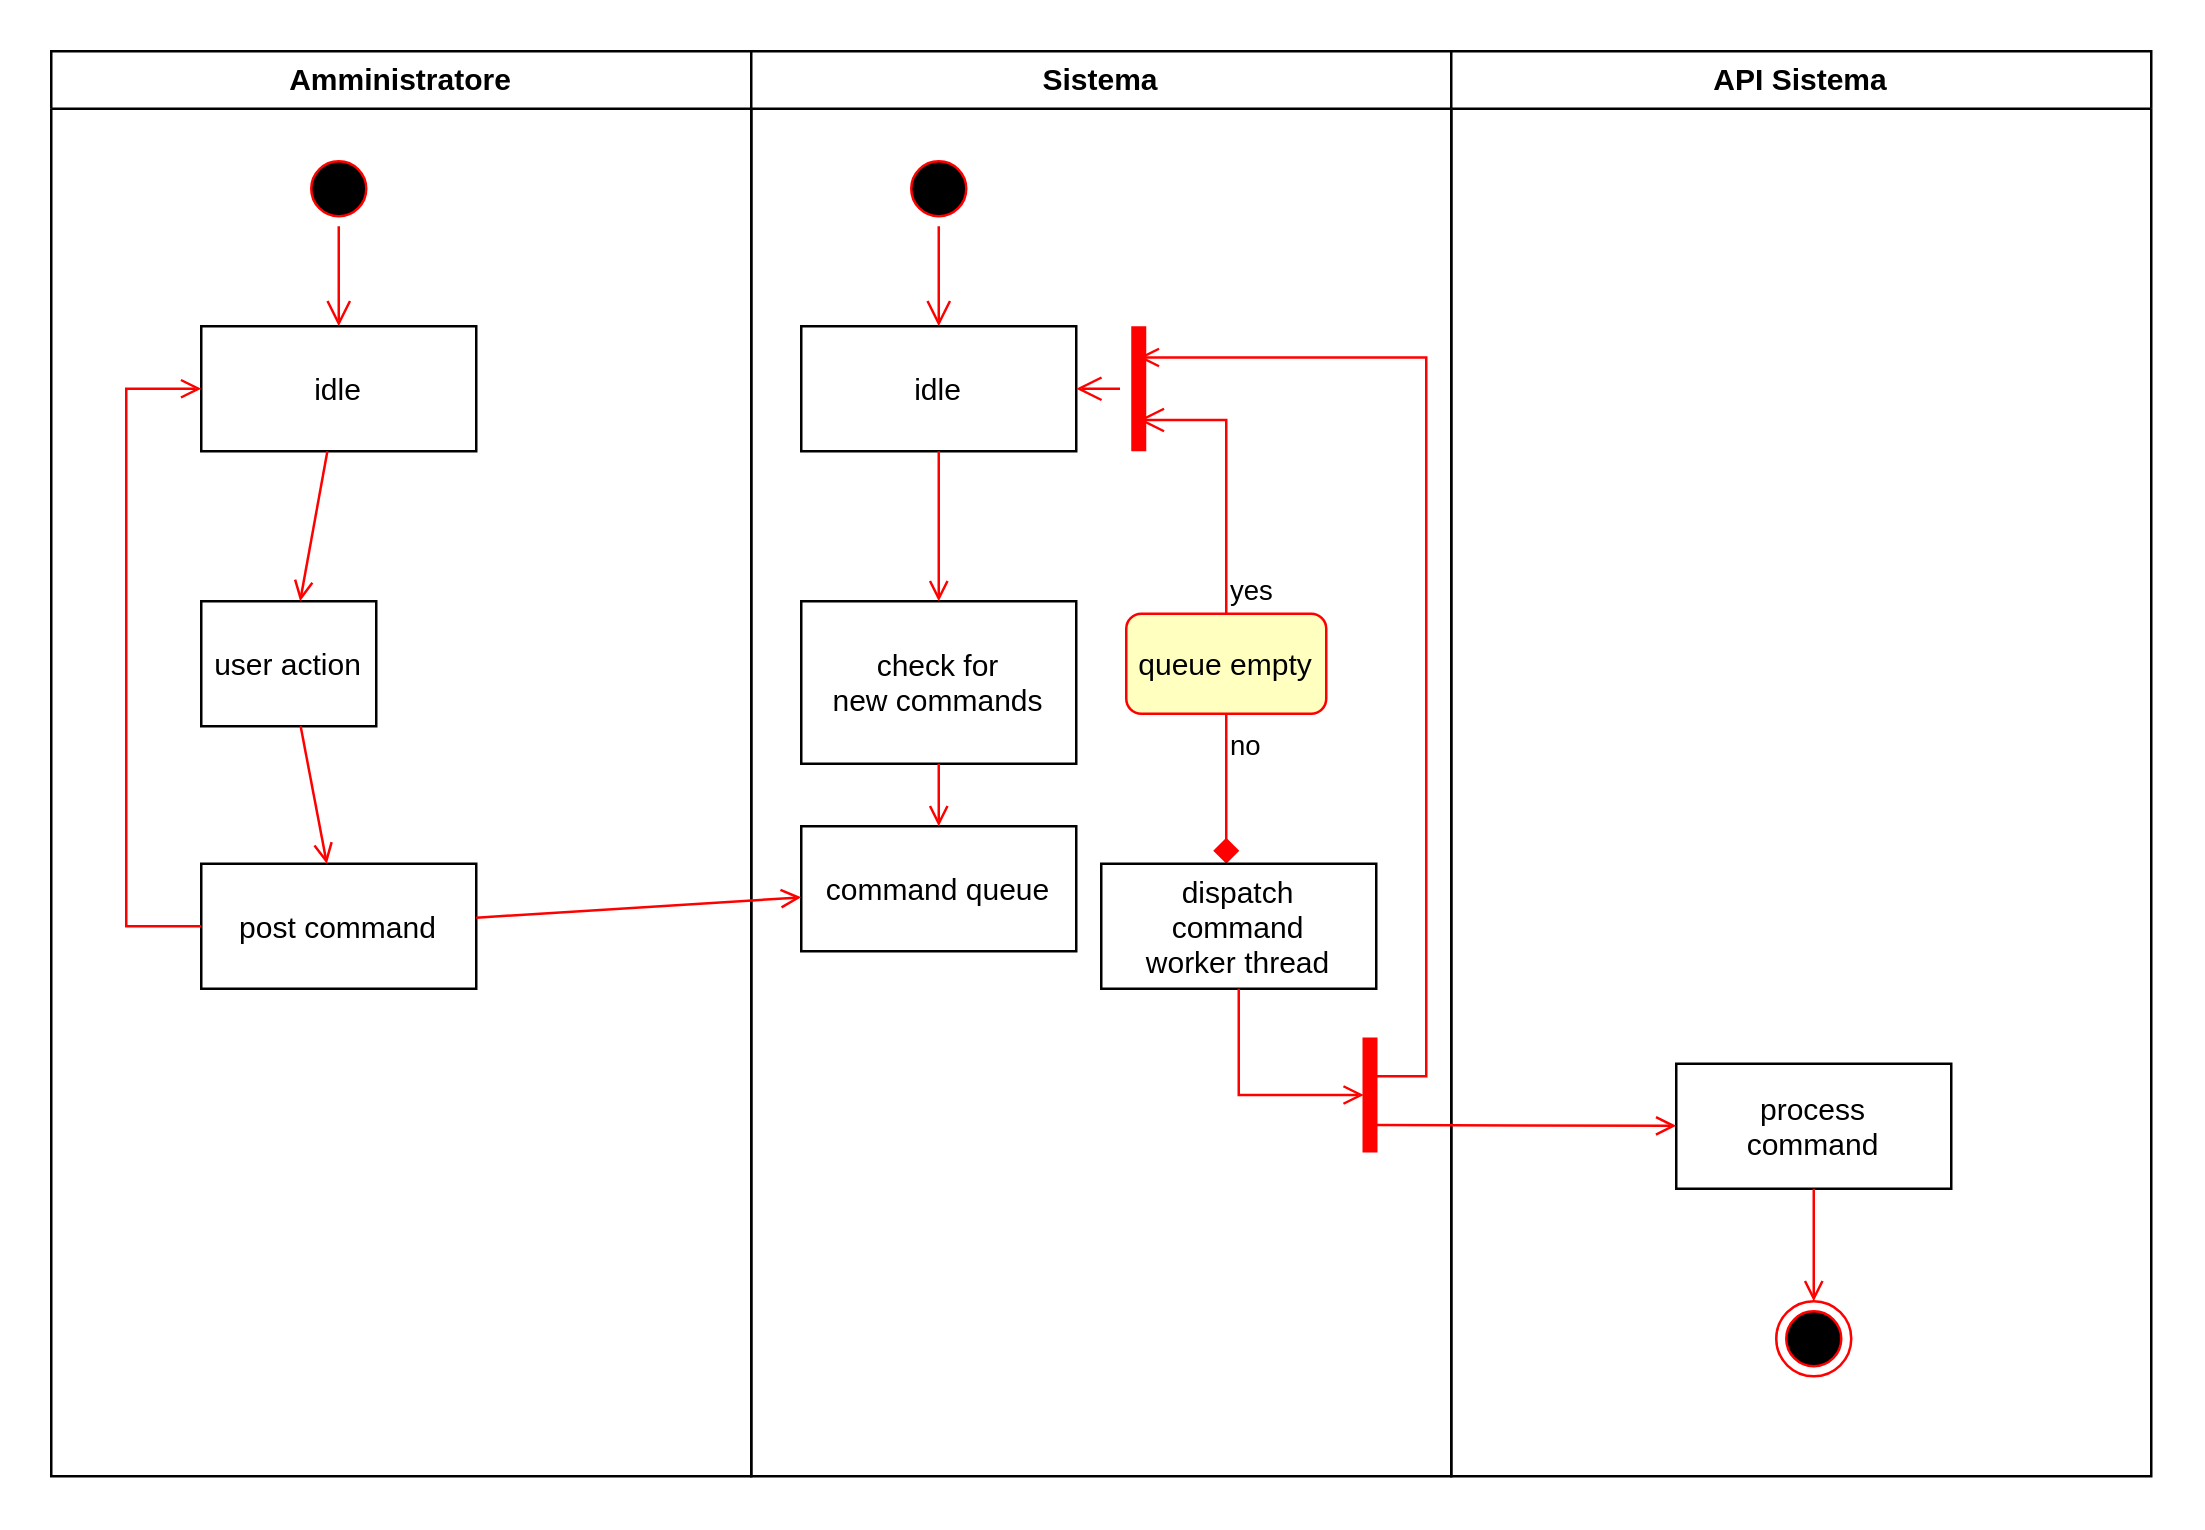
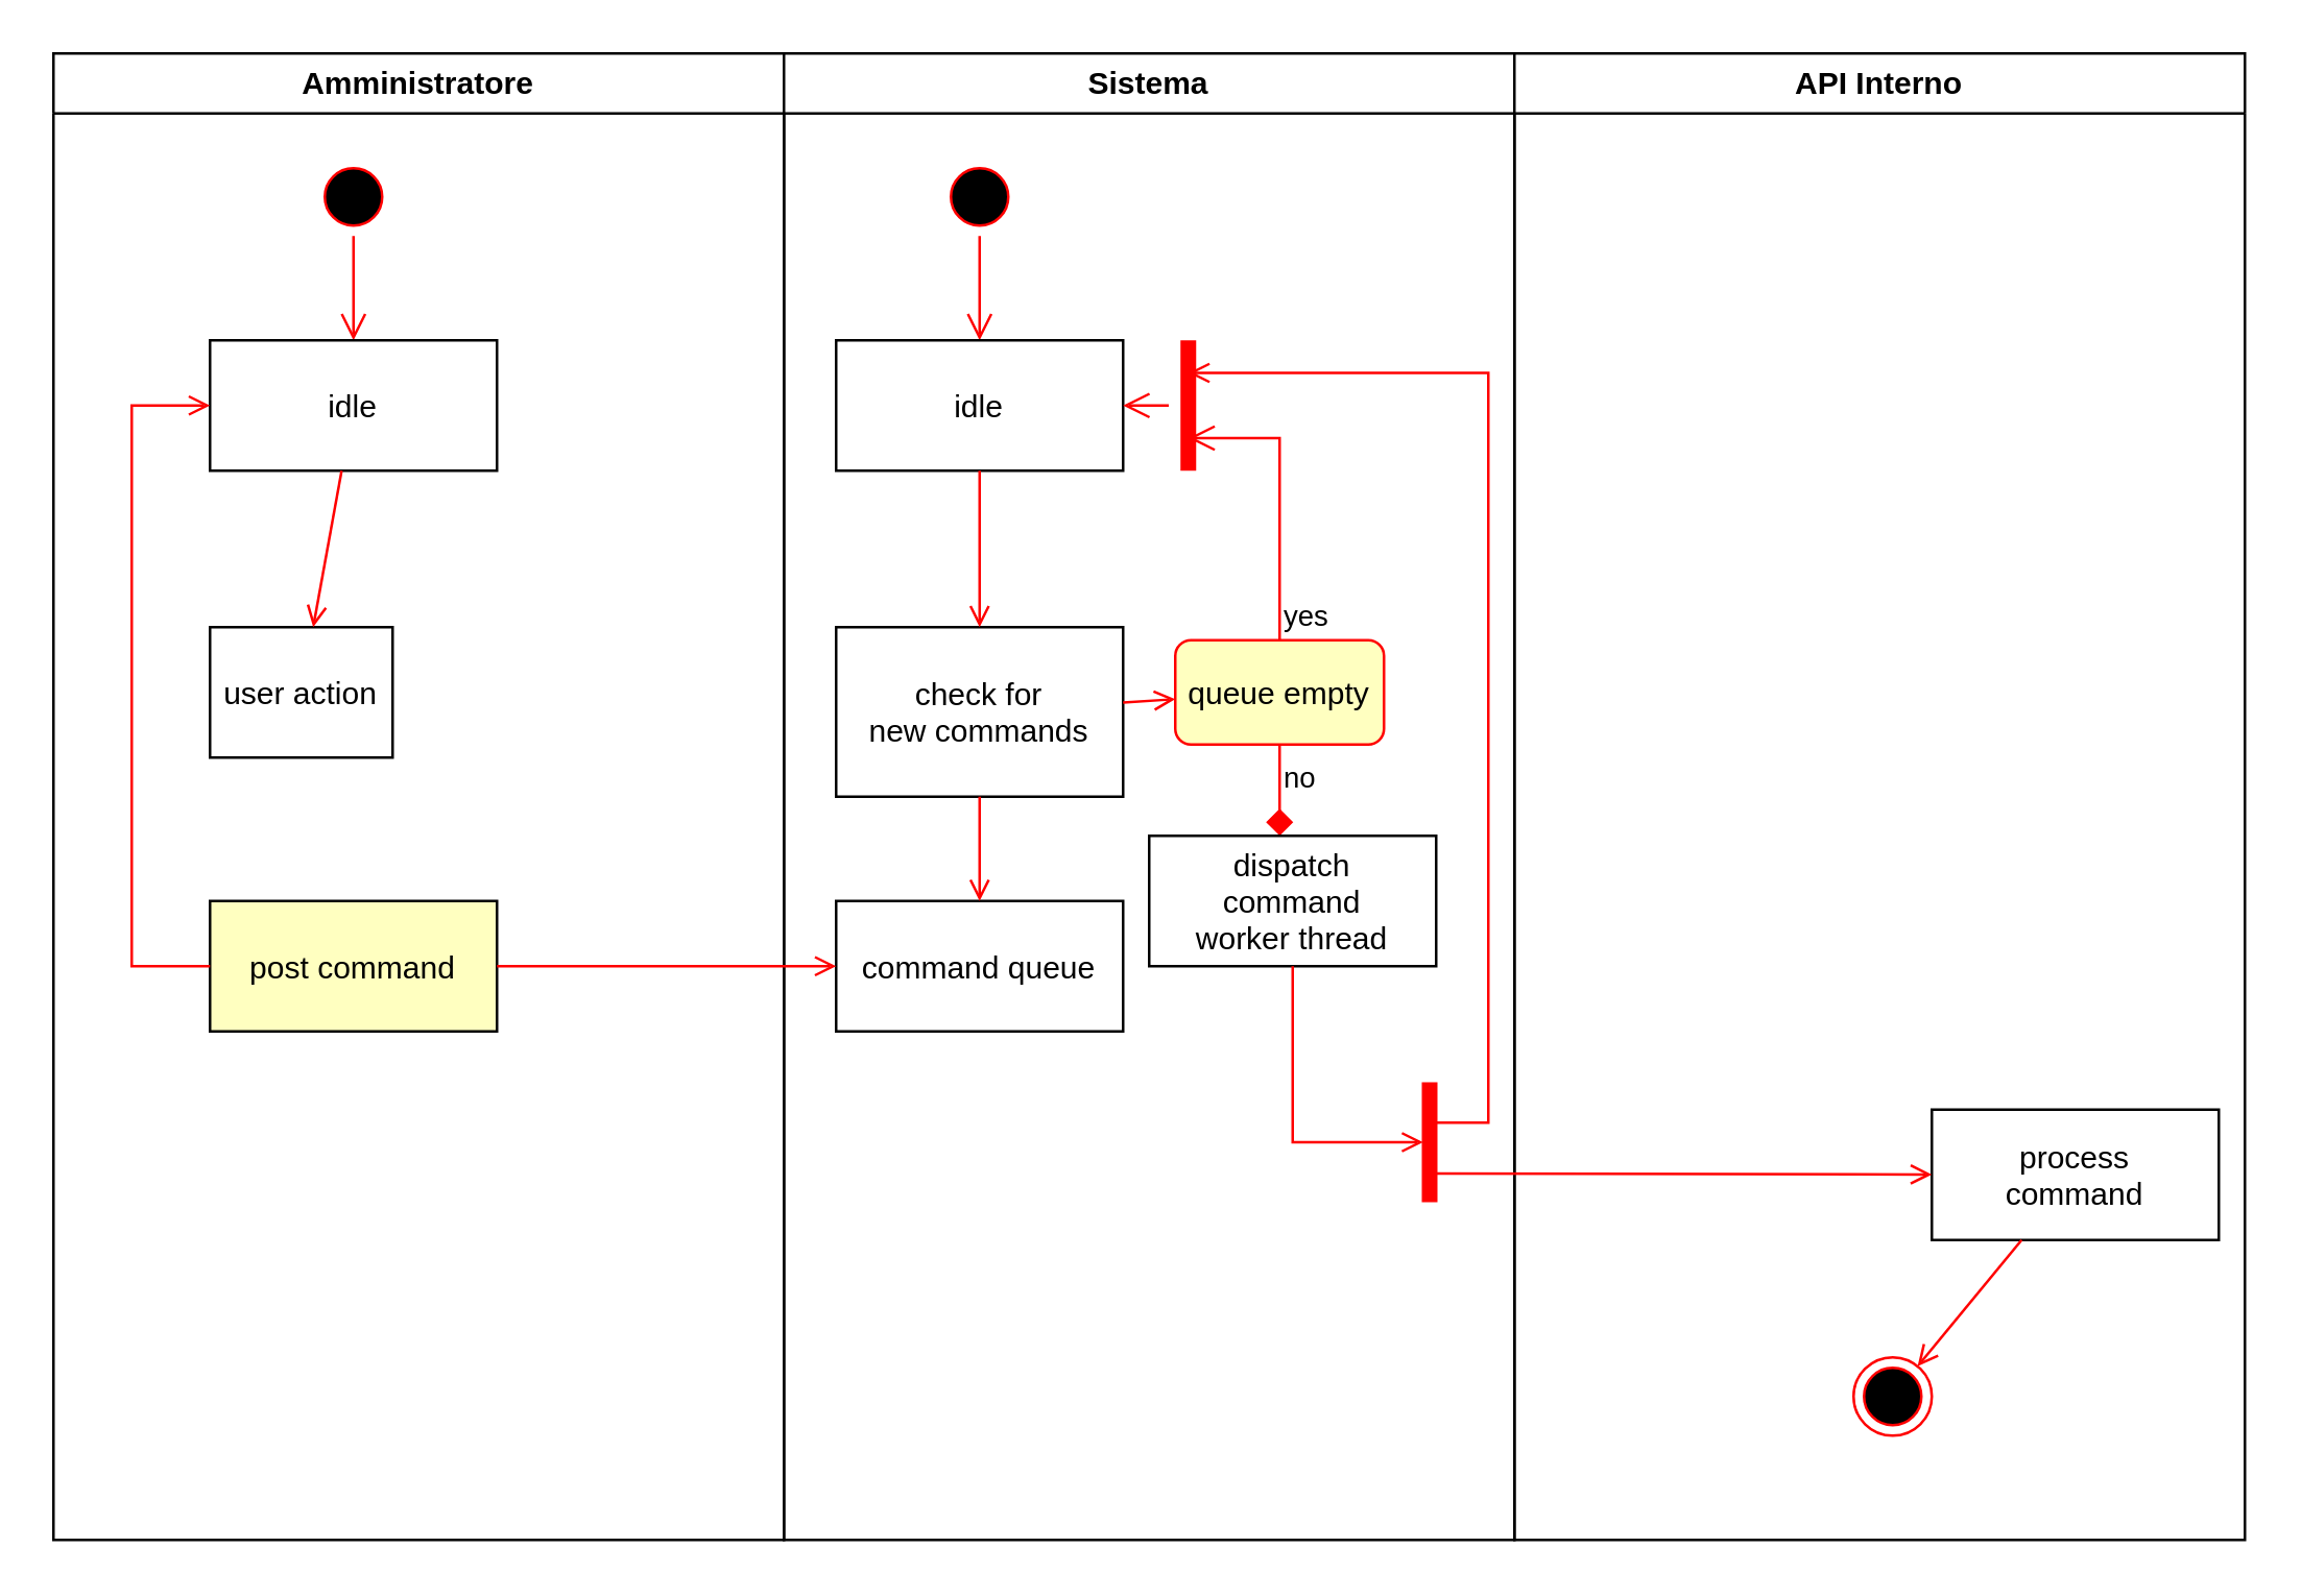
  <mxCell id="0" />
  <mxCell id="1" parent="0" />
  <mxCell id="2" value="Amministratore" style="swimlane;whiteSpace=wrap;startSize=23;" vertex="1" parent="1"><mxGeometry x="20" y="20" width="280" height="570" as="geometry" /></mxCell>
  <mxCell id="3" value="" style="ellipse;shape=startState;fillColor=#000000;strokeColor=#ff0000;" vertex="1" parent="2"><mxGeometry x="100" y="40" width="30" height="30" as="geometry" /></mxCell>
  <mxCell id="4" value="" style="edgeStyle=elbowEdgeStyle;elbow=horizontal;verticalAlign=bottom;endArrow=open;endSize=8;strokeColor=#FF0000;endFill=1;rounded=0" edge="1" parent="2" source="3" target="5"><mxGeometry x="100" y="40" as="geometry"><mxPoint x="115" y="110" as="targetPoint" /></mxGeometry></mxCell>
  <mxCell id="5" value="idle" style="" vertex="1" parent="2"><mxGeometry x="60" y="110" width="110" height="50" as="geometry" /></mxCell>
  <mxCell id="6" value="user action" style="" vertex="1" parent="2"><mxGeometry x="60" y="220" width="70" height="50" as="geometry" /></mxCell>
  <mxCell id="7" value="" style="endArrow=open;strokeColor=#FF0000;endFill=1;rounded=0" edge="1" parent="2" source="5" target="6"><mxGeometry relative="1" as="geometry" /></mxCell>
- <mxCell id="8" value="post command" style="" vertex="1" parent="2"><mxGeometry x="60" y="325" width="110" height="50" as="geometry" /></mxCell>
- <mxCell id="9" value="" style="endArrow=open;strokeColor=#FF0000;endFill=1;rounded=0" edge="1" parent="2" source="6" target="8"><mxGeometry relative="1" as="geometry" /></mxCell>
+ <mxCell id="8" value="post command" style="fillColor=#ffffc0;" vertex="1" parent="2"><mxGeometry x="60" y="325" width="110" height="50" as="geometry" /></mxCell>
  <mxCell id="10" value="" style="edgeStyle=elbowEdgeStyle;elbow=horizontal;strokeColor=#FF0000;endArrow=open;endFill=1;rounded=0" edge="1" parent="2" source="8" target="5"><mxGeometry width="100" height="100" relative="1" as="geometry"><mxPoint x="160" y="290" as="sourcePoint" /><mxPoint x="260" y="190" as="targetPoint" /><Array as="points"><mxPoint x="30" y="250" /></Array></mxGeometry></mxCell>
  <mxCell id="11" value="Sistema" style="swimlane;whiteSpace=wrap" vertex="1" parent="1"><mxGeometry x="300" y="20" width="280" height="570" as="geometry" /></mxCell>
  <mxCell id="12" value="" style="ellipse;shape=startState;fillColor=#000000;strokeColor=#ff0000;" vertex="1" parent="11"><mxGeometry x="60" y="40" width="30" height="30" as="geometry" /></mxCell>
  <mxCell id="13" value="" style="edgeStyle=elbowEdgeStyle;elbow=horizontal;verticalAlign=bottom;endArrow=open;endSize=8;strokeColor=#FF0000;endFill=1;rounded=0" edge="1" parent="11" source="12" target="14"><mxGeometry x="40" y="20" as="geometry"><mxPoint x="55" y="90" as="targetPoint" /></mxGeometry></mxCell>
  <mxCell id="14" value="idle" style="" vertex="1" parent="11"><mxGeometry x="20" y="110" width="110" height="50" as="geometry" /></mxCell>
  <mxCell id="15" value="check for &#10;new commands" style="" vertex="1" parent="11"><mxGeometry x="20" y="220" width="110" height="65" as="geometry" /></mxCell>
  <mxCell id="16" value="" style="endArrow=open;strokeColor=#FF0000;endFill=1;rounded=0" edge="1" parent="11" source="14" target="15"><mxGeometry relative="1" as="geometry" /></mxCell>
- <mxCell id="17" value="command queue" style="" vertex="1" parent="11"><mxGeometry x="20" y="310" width="110" height="50" as="geometry" /></mxCell>
+ <mxCell id="17" value="command queue" style="" vertex="1" parent="11"><mxGeometry x="20" y="325" width="110" height="50" as="geometry" /></mxCell>
  <mxCell id="18" value="" style="endArrow=open;strokeColor=#FF0000;endFill=1;rounded=0" edge="1" parent="11" source="15" target="17"><mxGeometry relative="1" as="geometry" /></mxCell>
  <mxCell id="19" value="queue empty" style="fillColor=#ffffc0;strokeColor=#ff0000;rounded=1;" vertex="1" parent="11"><mxGeometry x="150" y="225" width="80" height="40" as="geometry" /></mxCell>
  <mxCell id="20" value="yes" style="edgeStyle=elbowEdgeStyle;elbow=horizontal;align=left;verticalAlign=bottom;endArrow=open;endSize=8;strokeColor=#FF0000;exitX=0.5;exitY=0;endFill=1;rounded=0;entryX=0.75;entryY=0.5;entryPerimeter=0" edge="1" parent="11" source="19" target="23"><mxGeometry x="-1" relative="1" as="geometry"><mxPoint x="160" y="150" as="targetPoint" /><Array as="points"><mxPoint x="190" y="180" /></Array></mxGeometry></mxCell>
  <mxCell id="21" value="no" style="edgeStyle=elbowEdgeStyle;elbow=horizontal;align=left;verticalAlign=top;endArrow=diamond;endSize=8;strokeColor=#FF0000;endFill=1;rounded=0;" edge="1" parent="11" source="19" target="25"><mxGeometry x="-1" relative="1" as="geometry"><mxPoint x="190" y="305" as="targetPoint" /></mxGeometry></mxCell>
+ <mxCell id="22" value="" style="endArrow=open;strokeColor=#FF0000;endFill=1;rounded=0" edge="1" parent="11" source="15" target="19"><mxGeometry relative="1" as="geometry" /></mxCell>
  <mxCell id="23" value="" style="shape=line;strokeWidth=6;strokeColor=#ff0000;rotation=90" vertex="1" parent="11"><mxGeometry x="130" y="127.5" width="50" height="15" as="geometry" /></mxCell>
  <mxCell id="24" value="" style="edgeStyle=elbowEdgeStyle;elbow=horizontal;verticalAlign=bottom;endArrow=open;endSize=8;strokeColor=#FF0000;endFill=1;rounded=0" edge="1" parent="11" source="23" target="14"><mxGeometry x="130" y="90" as="geometry"><mxPoint x="230" y="140" as="targetPoint" /></mxGeometry></mxCell>
- <mxCell id="25" value="dispatch&#10;command&#10;worker thread" style="" vertex="1" parent="11"><mxGeometry x="140" y="325" width="110" height="50" as="geometry" /></mxCell>
+ <mxCell id="25" value="dispatch&#10;command&#10;worker thread" style="" vertex="1" parent="11"><mxGeometry x="140" y="300" width="110" height="50" as="geometry" /></mxCell>
  <mxCell id="26" value="" style="whiteSpace=wrap;strokeColor=#FF0000;fillColor=#FF0000" vertex="1" parent="11"><mxGeometry x="245" y="395" width="5" height="45" as="geometry" /></mxCell>
  <mxCell id="27" value="" style="edgeStyle=elbowEdgeStyle;elbow=horizontal;entryX=0;entryY=0.5;strokeColor=#FF0000;endArrow=open;endFill=1;rounded=0" edge="1" parent="11" source="25" target="26"><mxGeometry width="100" height="100" relative="1" as="geometry"><mxPoint x="60" y="480" as="sourcePoint" /><mxPoint x="160" y="380" as="targetPoint" /><Array as="points"><mxPoint x="195" y="400" /></Array></mxGeometry></mxCell>
- <mxCell id="28" value="API Sistema" style="swimlane;whiteSpace=wrap" vertex="1" parent="1"><mxGeometry x="580" y="20" width="280" height="570" as="geometry" /></mxCell>
- <mxCell id="29" value="process&#10;command" style="" vertex="1" parent="28"><mxGeometry x="90" y="405" width="110" height="50" as="geometry" /></mxCell>
+ <mxCell id="28" value="API Interno" style="swimlane;whiteSpace=wrap" vertex="1" parent="1"><mxGeometry x="580" y="20" width="280" height="570" as="geometry" /></mxCell>
+ <mxCell id="29" value="process&#10;command" style="" vertex="1" parent="28"><mxGeometry x="160" y="405" width="110" height="50" as="geometry" /></mxCell>
  <mxCell id="30" value="" style="edgeStyle=elbowEdgeStyle;elbow=horizontal;strokeColor=#FF0000;endArrow=open;endFill=1;rounded=0;entryX=0.25;entryY=0.5;entryPerimeter=0" edge="1" parent="28" target="23"><mxGeometry width="100" height="100" relative="1" as="geometry"><mxPoint x="-30" y="410" as="sourcePoint" /><mxPoint x="-120" y="120" as="targetPoint" /><Array as="points"><mxPoint x="-10" y="135" /></Array></mxGeometry></mxCell>
  <mxCell id="31" value="" style="edgeStyle=none;strokeColor=#FF0000;endArrow=open;endFill=1;rounded=0" edge="1" parent="28" target="29"><mxGeometry width="100" height="100" relative="1" as="geometry"><mxPoint x="-30" y="429.5" as="sourcePoint" /><mxPoint x="90" y="429.5" as="targetPoint" /></mxGeometry></mxCell>
  <mxCell id="32" value="" style="ellipse;shape=endState;fillColor=#000000;strokeColor=#ff0000" vertex="1" parent="28"><mxGeometry x="130" y="500" width="30" height="30" as="geometry" /></mxCell>
  <mxCell id="33" value="" style="endArrow=open;strokeColor=#FF0000;endFill=1;rounded=0" edge="1" parent="28" source="29" target="32"><mxGeometry relative="1" as="geometry" /></mxCell>
  <mxCell id="34" value="" style="endArrow=open;strokeColor=#FF0000;endFill=1;rounded=0" edge="1" parent="1" source="8" target="17"><mxGeometry relative="1" as="geometry" /></mxCell>
